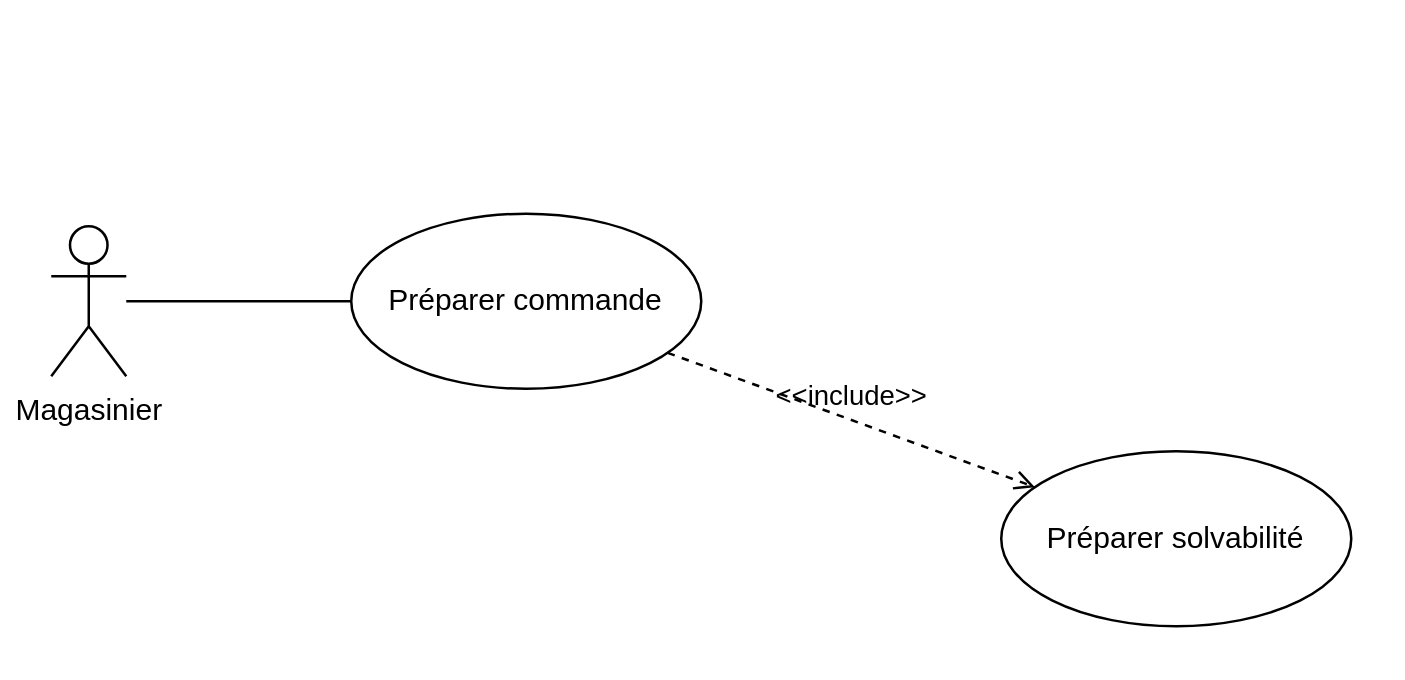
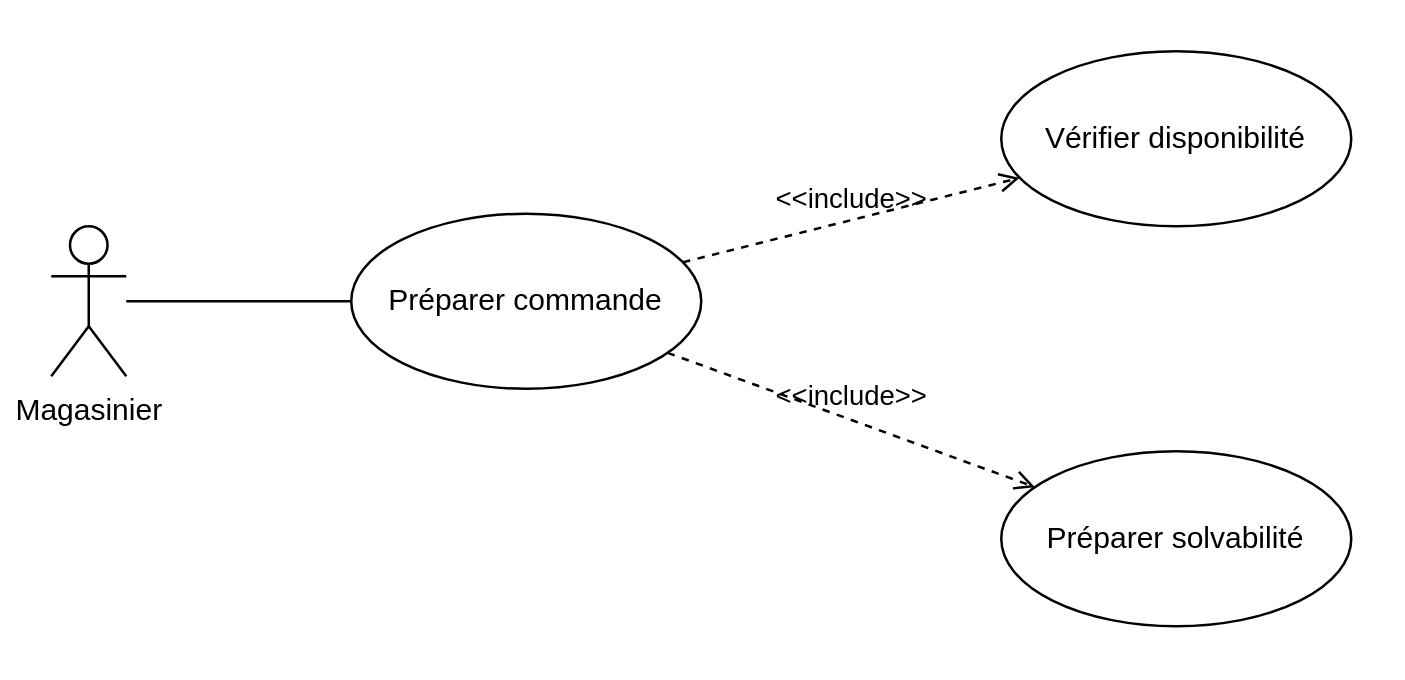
  <mxCell id="0" />
  <mxCell id="1" parent="0" />
  <mxCell id="2" style="edgeStyle=none;html=1;endArrow=none;endFill=0;" edge="1" parent="1" source="3" target="4"><mxGeometry relative="1" as="geometry" /></mxCell>
  <mxCell id="3" value="Magasinier&lt;br&gt;" style="shape=umlActor;verticalLabelPosition=bottom;verticalAlign=top;html=1;" vertex="1" parent="1"><mxGeometry x="20" y="90" width="30" height="60" as="geometry" /></mxCell>
  <mxCell id="4" value="Préparer commande" style="ellipse;whiteSpace=wrap;html=1;" vertex="1" parent="1"><mxGeometry x="140" y="85" width="140" height="70" as="geometry" /></mxCell>
+ <mxCell id="5" value="Vérifier disponibilité" style="ellipse;whiteSpace=wrap;html=1;" vertex="1" parent="1"><mxGeometry x="400" y="20" width="140" height="70" as="geometry" /></mxCell>
  <mxCell id="6" value="Préparer solvabilité" style="ellipse;whiteSpace=wrap;html=1;" vertex="1" parent="1"><mxGeometry x="400" y="180" width="140" height="70" as="geometry" /></mxCell>
+ <mxCell id="7" value="&amp;lt;&amp;lt;include&amp;gt;&amp;gt;" style="html=1;verticalAlign=bottom;labelBackgroundColor=none;endArrow=open;endFill=0;dashed=1;" edge="1" parent="1" source="4" target="5"><mxGeometry width="160" relative="1" as="geometry"><mxPoint x="210" y="160" as="sourcePoint" /><mxPoint x="370" y="160" as="targetPoint" /></mxGeometry></mxCell>
  <mxCell id="8" value="&amp;lt;&amp;lt;include&amp;gt;&amp;gt;" style="html=1;verticalAlign=bottom;labelBackgroundColor=none;endArrow=open;endFill=0;dashed=1;" edge="1" parent="1" source="4" target="6"><mxGeometry width="160" relative="1" as="geometry"><mxPoint x="282.673" y="114.411" as="sourcePoint" /><mxPoint x="417.39" y="80.652" as="targetPoint" /></mxGeometry></mxCell>
